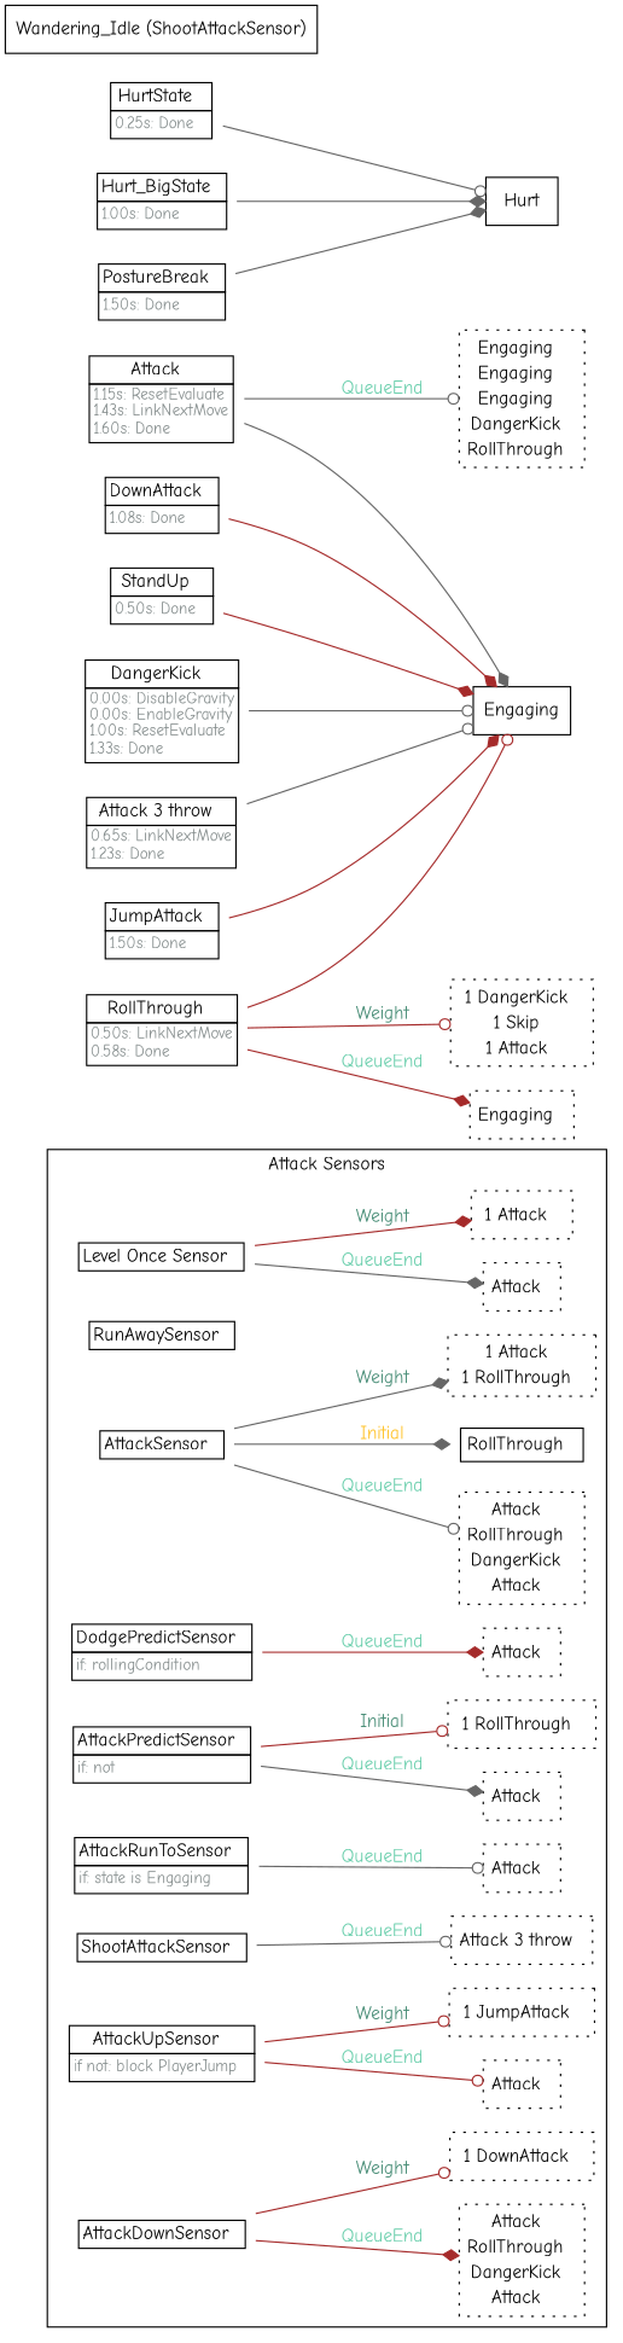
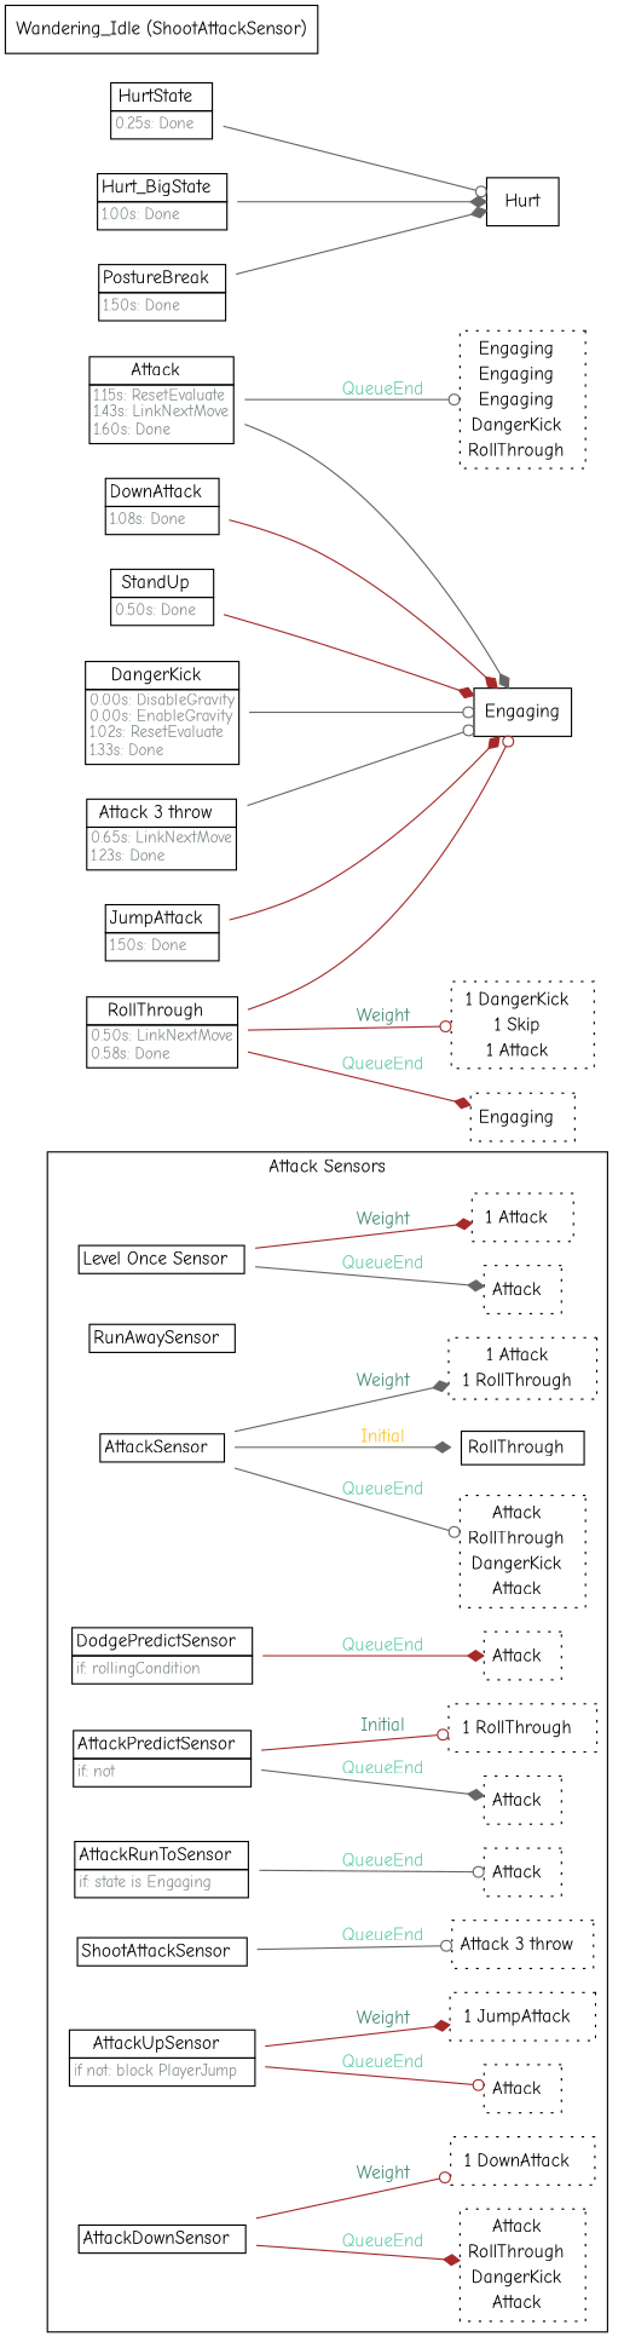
  strict digraph {
    fontname="Comic Neue"
    rankdir=LR
    node [fontname="Comic Neue" shape=plaintext]
    edge [arrowhead=diamond color=gray40 fontcolor=aquamarine3 fontname="Comic Neue"]
    n1 [label=<<TABLE border="0" cellspacing="0" cellborder="1" cellpadding="2"><TR><TD>Level Once Sensor  </TD></TR></TABLE>>]
    n2 [label=<<TABLE border="0" cellspacing="0" cellborder="0" cellpadding="2"><TR><TD>Attack  </TD></TR></TABLE>> margin=0.05 shape=box style=dotted]
    n3 [label=<<TABLE border="0" cellspacing="0" cellborder="0" cellpadding="2"><TR><TD>1 Attack  </TD></TR></TABLE>> shape=box style=dotted]
    n4 [label=<<TABLE border="0" cellspacing="0" cellborder="1" cellpadding="2"><TR><TD>RunAwaySensor  </TD></TR></TABLE>>]
    n5 [label=<<TABLE border="0" cellspacing="0" cellborder="1" cellpadding="2"><TR><TD>AttackSensor  </TD></TR></TABLE>>]
    n6 [label=<<TABLE border="0" cellspacing="0" cellborder="0" cellpadding="2"><TR><TD>Attack  </TD></TR><TR><TD>RollThrough  </TD></TR><TR><TD>DangerKick  </TD></TR><TR><TD>Attack  </TD></TR></TABLE>> margin=0.05 shape=box style=dotted]
    n7 [label=<<TABLE border="0" cellspacing="0" cellborder="1" cellpadding="4"><TR><TD>RollThrough  </TD></TR></TABLE>>]
    n8 [label=<<TABLE border="0" cellspacing="0" cellborder="0" cellpadding="2"><TR><TD>1 Attack  </TD></TR><TR><TD>1 RollThrough  </TD></TR></TABLE>> shape=box style=dotted]
    n9 [label=<<TABLE border="0" cellspacing="0" cellborder="1" cellpadding="2"><TR><TD>DodgePredictSensor  </TD></TR><TR><TD align="left" balign="left"><FONT point-size="12" color="azure4">if: rollingCondition</FONT>  </TD></TR></TABLE>>]
    n10 [label=<<TABLE border="0" cellspacing="0" cellborder="0" cellpadding="2"><TR><TD>Attack  </TD></TR></TABLE>> margin=0.05 shape=box style=dotted]
    n11 [label=<<TABLE border="0" cellspacing="0" cellborder="1" cellpadding="2"><TR><TD>AttackPredictSensor  </TD></TR><TR><TD align="left" balign="left"><FONT point-size="12" color="azure4">if: not</FONT>  </TD></TR></TABLE>>]
    n12 [label=<<TABLE border="0" cellspacing="0" cellborder="0" cellpadding="2"><TR><TD>Attack  </TD></TR></TABLE>> margin=0.05 shape=box style=dotted]
    n13 [label=<<TABLE border="0" cellspacing="0" cellborder="0" cellpadding="2"><TR><TD>1 RollThrough  </TD></TR></TABLE>> shape=box style=dotted]
    n14 [label=<<TABLE border="0" cellspacing="0" cellborder="1" cellpadding="2"><TR><TD>AttackRunToSensor  </TD></TR><TR><TD align="left" balign="left"><FONT point-size="12" color="azure4">if: state is Engaging</FONT>  </TD></TR></TABLE>>]
    n15 [label=<<TABLE border="0" cellspacing="0" cellborder="0" cellpadding="2"><TR><TD>Attack  </TD></TR></TABLE>> margin=0.05 shape=box style=dotted]
    n16 [label=<<TABLE border="0" cellspacing="0" cellborder="1" cellpadding="2"><TR><TD>ShootAttackSensor  </TD></TR></TABLE>>]
    n17 [label=<<TABLE border="0" cellspacing="0" cellborder="0" cellpadding="2"><TR><TD>Attack 3 throw  </TD></TR></TABLE>> margin=0.05 shape=box style=dotted]
    n18 [label=<<TABLE border="0" cellspacing="0" cellborder="1" cellpadding="2"><TR><TD>AttackUpSensor  </TD></TR><TR><TD align="left" balign="left"><FONT point-size="12" color="azure4">if not: block PlayerJump</FONT>  </TD></TR></TABLE>>]
    n19 [label=<<TABLE border="0" cellspacing="0" cellborder="0" cellpadding="2"><TR><TD>Attack  </TD></TR></TABLE>> margin=0.05 shape=box style=dotted]
    n20 [label=<<TABLE border="0" cellspacing="0" cellborder="0" cellpadding="2"><TR><TD>1 JumpAttack  </TD></TR></TABLE>> shape=box style=dotted]
    n21 [label=<<TABLE border="0" cellspacing="0" cellborder="1" cellpadding="2"><TR><TD>AttackDownSensor  </TD></TR></TABLE>>]
    n22 [label=<<TABLE border="0" cellspacing="0" cellborder="0" cellpadding="2"><TR><TD>Attack  </TD></TR><TR><TD>RollThrough  </TD></TR><TR><TD>DangerKick  </TD></TR><TR><TD>Attack  </TD></TR></TABLE>> margin=0.05 shape=box style=dotted]
    n23 [label=<<TABLE border="0" cellspacing="0" cellborder="0" cellpadding="2"><TR><TD>1 DownAttack  </TD></TR></TABLE>> shape=box style=dotted]
    n24 [label=<<TABLE border="0" cellspacing="0" cellborder="1" cellpadding="2"><TR><TD>Attack  </TD></TR><TR><TD align="left" balign="left"><FONT point-size="12" color="azure4">1.15s: ResetEvaluate<br/>1.43s: LinkNextMove<br/>1.60s: Done</FONT>  </TD></TR></TABLE>>]
    Engaging [shape=box]
    n26 [label=<<TABLE border="0" cellspacing="0" cellborder="0" cellpadding="2"><TR><TD>Engaging  </TD></TR><TR><TD>Engaging  </TD></TR><TR><TD>Engaging  </TD></TR><TR><TD>DangerKick  </TD></TR><TR><TD>RollThrough  </TD></TR></TABLE>> margin=0.05 shape=box style=dotted]
-   n27 [label=<<TABLE border="0" cellspacing="0" cellborder="1" cellpadding="2"><TR><TD>DangerKick  </TD></TR><TR><TD align="left" balign="left"><FONT point-size="12" color="azure4">0.00s: DisableGravity<br/>0.00s: EnableGravity<br/>1.00s: ResetEvaluate<br/>1.33s: Done</FONT>  </TD></TR></TABLE>>]
+   n27 [label=<<TABLE border="0" cellspacing="0" cellborder="1" cellpadding="2"><TR><TD>DangerKick  </TD></TR><TR><TD align="left" balign="left"><FONT point-size="12" color="azure4">0.00s: DisableGravity<br/>0.00s: EnableGravity<br/>1.02s: ResetEvaluate<br/>1.33s: Done</FONT>  </TD></TR></TABLE>>]
    n28 [label=<<TABLE border="0" cellspacing="0" cellborder="1" cellpadding="2"><TR><TD>Attack 3 throw  </TD></TR><TR><TD align="left" balign="left"><FONT point-size="12" color="azure4">0.65s: LinkNextMove<br/>1.23s: Done</FONT>  </TD></TR></TABLE>>]
    n29 [label=<<TABLE border="0" cellspacing="0" cellborder="1" cellpadding="2"><TR><TD>JumpAttack  </TD></TR><TR><TD align="left" balign="left"><FONT point-size="12" color="azure4">1.50s: Done</FONT>  </TD></TR></TABLE>>]
    n30 [label=<<TABLE border="0" cellspacing="0" cellborder="1" cellpadding="2"><TR><TD>DownAttack  </TD></TR><TR><TD align="left" balign="left"><FONT point-size="12" color="azure4">1.08s: Done</FONT>  </TD></TR></TABLE>>]
    n31 [label=<<TABLE border="0" cellspacing="0" cellborder="1" cellpadding="2"><TR><TD>HurtState  </TD></TR><TR><TD align="left" balign="left"><FONT point-size="12" color="azure4">0.25s: Done</FONT>  </TD></TR></TABLE>>]
    n32 [label=Hurt shape=box]
    n33 [label=<<TABLE border="0" cellspacing="0" cellborder="1" cellpadding="2"><TR><TD>Hurt_BigState  </TD></TR><TR><TD align="left" balign="left"><FONT point-size="12" color="azure4">1.00s: Done</FONT>  </TD></TR></TABLE>>]
    n34 [label=<<TABLE border="0" cellspacing="0" cellborder="1" cellpadding="2"><TR><TD>PostureBreak  </TD></TR><TR><TD align="left" balign="left"><FONT point-size="12" color="azure4">1.50s: Done</FONT>  </TD></TR></TABLE>>]
    n35 [label=<<TABLE border="0" cellspacing="0" cellborder="1" cellpadding="2"><TR><TD>RollThrough  </TD></TR><TR><TD align="left" balign="left"><FONT point-size="12" color="azure4">0.50s: LinkNextMove<br/>0.58s: Done</FONT>  </TD></TR></TABLE>>]
    n36 [label=<<TABLE border="0" cellspacing="0" cellborder="0" cellpadding="2"><TR><TD>Engaging  </TD></TR></TABLE>> margin=0.05 shape=box style=dotted]
    n37 [label=<<TABLE border="0" cellspacing="0" cellborder="0" cellpadding="2"><TR><TD>1 DangerKick  </TD></TR><TR><TD>1 Skip  </TD></TR><TR><TD>1 Attack  </TD></TR></TABLE>> shape=box style=dotted]
    n38 [label=<<TABLE border="0" cellspacing="0" cellborder="1" cellpadding="2"><TR><TD>StandUp  </TD></TR><TR><TD align="left" balign="left"><FONT point-size="12" color="azure4">0.50s: Done</FONT>  </TD></TR></TABLE>>]
    n39 [label="Wandering_Idle (ShootAttackSensor)" shape=box]
    subgraph cluster_1 {
      label="Attack Sensors"
      rank=sink
      n1
      n2
      n3
      n4
      n5
      n6
      n7
      n8
      n9
      n10
      n11
      n12
      n13
      n14
      n15
      n16
      n17
      n18
      n19
      n20
      n21
      n22
      n23
    }
    n1 -> n2 [label=QueueEnd]
    n1 -> n3 [color=brown fontcolor=aquamarine4 label=Weight]
    n5 -> n6 [arrowhead=odot label=QueueEnd]
    n5 -> n7 [fontcolor=goldenrod1 label=Initial]
    n5 -> n8 [fontcolor=aquamarine4 label=Weight]
    n9 -> n10 [color=brown label=QueueEnd]
    n11 -> n12 [label=QueueEnd]
    n11 -> n13 [arrowhead=odot color=brown fontcolor=aquamarine4 label=Initial]
    n14 -> n15 [arrowhead=odot label=QueueEnd]
    n16 -> n17 [arrowhead=odot label=QueueEnd]
    n18 -> n19 [arrowhead=odot color=brown label=QueueEnd]
-   n18 -> n20 [arrowhead=odot color=brown fontcolor=aquamarine4 label=Weight]
+   n18 -> n20 [color=brown fontcolor=aquamarine4 label=Weight]
    n21 -> n22 [color=brown label=QueueEnd]
    n21 -> n23 [arrowhead=odot color=brown fontcolor=aquamarine4 label=Weight]
    n24 -> Engaging [fontcolor=cornsilk3]
    n24 -> n26 [arrowhead=odot label=QueueEnd]
    n27 -> Engaging [arrowhead=odot fontcolor=cornsilk3]
    n28 -> Engaging [arrowhead=odot fontcolor=cornsilk3]
    n29 -> Engaging [color=brown fontcolor=cornsilk3]
    n30 -> Engaging [color=brown fontcolor=cornsilk3]
    n31 -> n32 [arrowhead=odot fontcolor=cornsilk3]
    n33 -> n32 [fontcolor=cornsilk3]
    n34 -> n32 [fontcolor=cornsilk3]
    n35 -> Engaging [arrowhead=odot color=brown fontcolor=cornsilk3]
    n35 -> n36 [color=brown label=QueueEnd]
    n35 -> n37 [arrowhead=odot color=brown fontcolor=aquamarine4 label=Weight]
    n38 -> Engaging [color=brown fontcolor=cornsilk3]
  }
